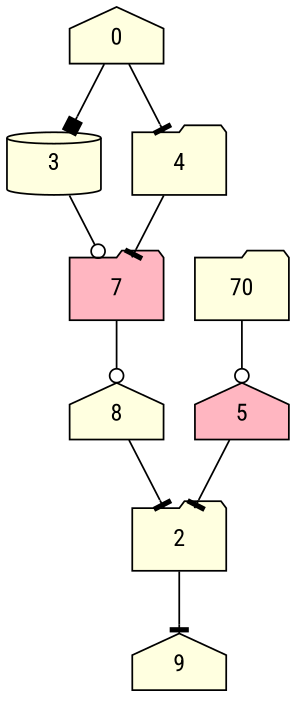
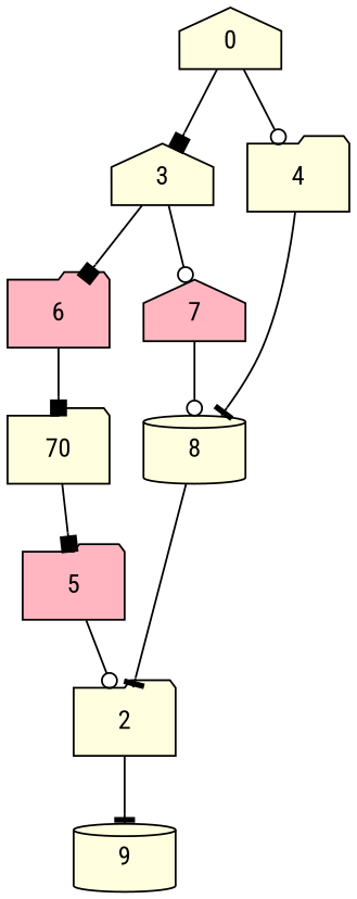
  digraph {
    fontname="Roboto Condensed"
    node [Processor=0 Weight=105 fillcolor=lightyellow fontname="Roboto Condensed" shape=folder style=filled]
    edge [Weight=7 arrowhead=odot fontname="Roboto Condensed"]
    n1 [Start=0 label=0 shape=house]
-   3 [Start=105 Weight=84 shape=cylinder]
+   3 [Start=105 Weight=84 shape=house]
    4 [Processor=1 Start=107 Weight=74]
-   7 [Processor=1 Start=195 Weight=42 fillcolor=lightpink]
-   8 [Processor=1 Start=237 Weight=21 shape=house]
+   6 [Start=189 fillcolor=lightpink]
+   7 [Processor=1 Start=195 Weight=42 fillcolor=lightpink shape=house]
+   8 [Processor=1 Start=237 Weight=21 shape=cylinder]
    n7 [Start=294 Weight=32 label=70]
    2 [Start=410 Weight=63]
-   9 [Start=473 Weight=21 shape=house]
-   5 [Start=326 Weight=84 fillcolor=lightpink shape=house]
+   9 [Start=473 Weight=21 shape=cylinder]
+   5 [Start=326 Weight=84 fillcolor=lightpink]
    n1 -> 3 [Weight=9 arrowhead=box]
-   n1 -> 4 [Weight=2 arrowhead=tee]
+   n1 -> 4 [Weight=2]
+   3 -> 6 [Weight=2 arrowhead=box]
    3 -> 7 [Weight=6]
-   4 -> 7 [arrowhead=tee]
+   4 -> 8 [arrowhead=tee]
+   6 -> n7 [arrowhead=box]
    7 -> 8 [Weight=3]
    8 -> 2 [Weight=10 arrowhead=tee]
-   n7 -> 5
+   n7 -> 5 [arrowhead=box]
    2 -> 9 [arrowhead=tee]
-   5 -> 2 [Weight=3 arrowhead=tee]
+   5 -> 2 [Weight=3]
  }
